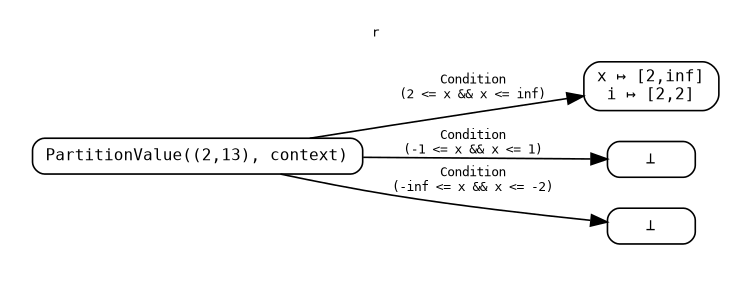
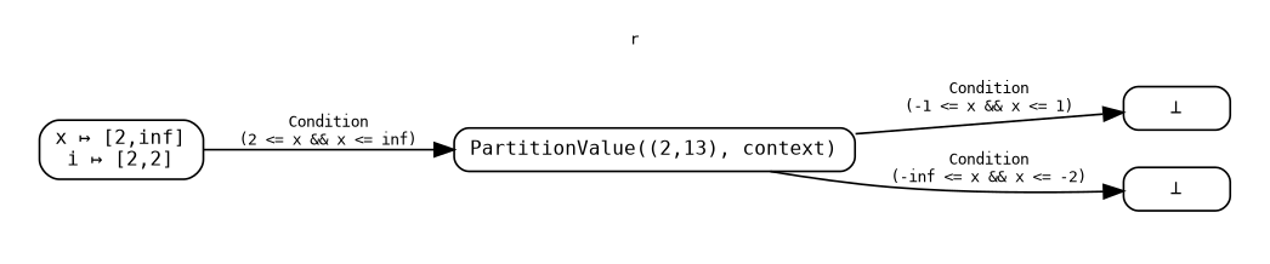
  digraph {
    color=white
    fontname=Monospace
    fontsize=8.0
    rankdir=LR
    node [fontname=Monospace fontsize=10.0 shape=record style=rounded]
    edge [fontname=Monospace fontsize=8.0]
    n1 [height=0.3 label="PartitionValue((2,13), context)"]
    n2 [height=0.3 label="⊥"]
    n3 [height=0.3 label="⊥"]
    n4 [height=0.3 label="x ↦ [2,inf]\ni ↦ [2,2]"]
    subgraph cluster_1 {
      label=r
      n1
      n2
      n3
      n4
    }
    n1 -> n2 [label="Condition\n(-inf <= x && x <= -2)"]
    n1 -> n3 [label="Condition\n(-1 \<= x && x \<= 1)"]
-   n1 -> n4 [label="Condition\n(2 <= x && x <= inf)"]
+   n4 -> n1 [label="Condition\n(2 <= x && x <= inf)"]
  }
